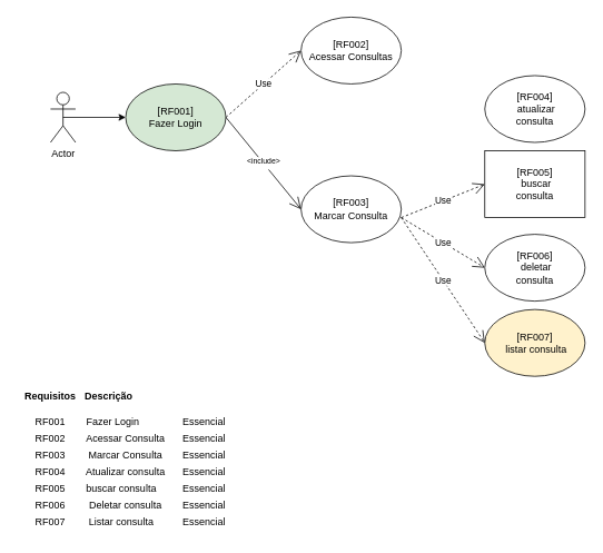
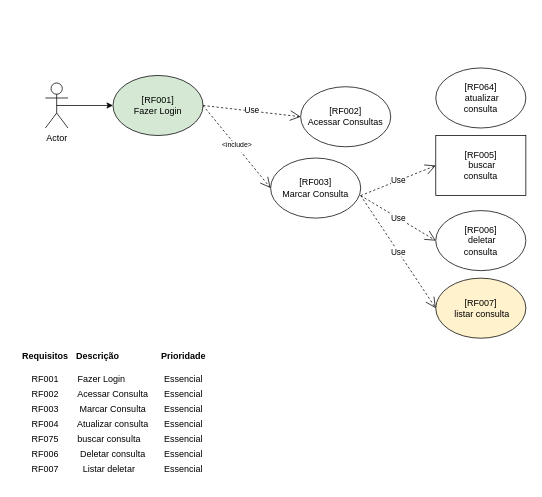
  <mxCell id="0" />
  <mxCell id="1" parent="0" />
  <mxCell id="2" style="edgeStyle=orthogonalEdgeStyle;rounded=0;orthogonalLoop=1;jettySize=auto;html=1;exitX=0.5;exitY=0.5;exitDx=0;exitDy=0;exitPerimeter=0;" edge="1" parent="1" source="3" target="4"><mxGeometry relative="1" as="geometry" /></mxCell>
  <mxCell id="3" value="Actor" style="shape=umlActor;verticalLabelPosition=bottom;verticalAlign=top;html=1;outlineConnect=0;" vertex="1" parent="1"><mxGeometry x="60" y="110" width="30" height="60" as="geometry" /></mxCell>
  <mxCell id="4" value="[RF001]&lt;br&gt;Fazer Login" style="ellipse;whiteSpace=wrap;html=1;fillColor=#d5e8d4;" vertex="1" parent="1"><mxGeometry x="150" y="100" width="120" height="80" as="geometry" /></mxCell>
- <mxCell id="5" value="[RF002]&lt;br&gt;Acessar Consultas" style="ellipse;whiteSpace=wrap;html=1;" vertex="1" parent="1"><mxGeometry x="360" y="20" width="120" height="80" as="geometry" /></mxCell>
+ <mxCell id="5" value="[RF002]&lt;br&gt;Acessar Consultas" style="ellipse;whiteSpace=wrap;html=1;" vertex="1" parent="1"><mxGeometry x="400" y="115" width="120" height="80" as="geometry" /></mxCell>
  <mxCell id="6" value="[RF003]&lt;br&gt;Marcar Consulta" style="ellipse;whiteSpace=wrap;html=1;" vertex="1" parent="1"><mxGeometry x="360" y="210" width="120" height="80" as="geometry" /></mxCell>
- <mxCell id="7" value="&lt;sup&gt;&amp;lt;include&amp;gt;&lt;/sup&gt;" style="endArrow=open;endSize=12;dashed=0;html=1;rounded=0;entryX=0;entryY=0.5;entryDx=0;entryDy=0;exitX=1;exitY=0.5;exitDx=0;exitDy=0;" edge="1" parent="1" source="4" target="6"><mxGeometry width="160" relative="1" as="geometry"><mxPoint x="270" y="179" as="sourcePoint" /><mxPoint x="430" y="179" as="targetPoint" /></mxGeometry></mxCell>
+ <mxCell id="7" value="&lt;sup&gt;&amp;lt;include&amp;gt;&lt;/sup&gt;" style="endArrow=open;endSize=12;dashed=1;html=1;rounded=0;entryX=0;entryY=0.5;entryDx=0;entryDy=0;exitX=1;exitY=0.5;exitDx=0;exitDy=0;" edge="1" parent="1" source="4" target="6"><mxGeometry width="160" relative="1" as="geometry"><mxPoint x="270" y="179" as="sourcePoint" /><mxPoint x="430" y="179" as="targetPoint" /></mxGeometry></mxCell>
  <mxCell id="8" value="Use" style="endArrow=open;endSize=12;dashed=1;html=1;rounded=0;entryX=0;entryY=0.5;entryDx=0;entryDy=0;" edge="1" parent="1" target="5"><mxGeometry width="160" relative="1" as="geometry"><mxPoint x="270" y="140" as="sourcePoint" /><mxPoint x="430" y="149.47" as="targetPoint" /><Array as="points" /></mxGeometry></mxCell>
  <mxCell id="9" value="Requisitos" style="text;align=center;fontStyle=1;verticalAlign=middle;spacingLeft=3;spacingRight=3;strokeColor=none;rotatable=0;points=[[0,0.5],[1,0.5]];portConstraint=eastwest;" vertex="1" parent="1"><mxGeometry x="20" y="460" width="80" height="26" as="geometry" /></mxCell>
  <mxCell id="10" value="Descrição" style="text;align=center;fontStyle=1;verticalAlign=middle;spacingLeft=3;spacingRight=3;strokeColor=none;rotatable=0;points=[[0,0.5],[1,0.5]];portConstraint=eastwest;" vertex="1" parent="1"><mxGeometry x="90" y="460" width="80" height="26" as="geometry" /></mxCell>
+ <mxCell id="11" value="Prioridade" style="text;align=center;fontStyle=1;verticalAlign=middle;spacingLeft=3;spacingRight=3;strokeColor=none;rotatable=0;points=[[0,0.5],[1,0.5]];portConstraint=eastwest;" vertex="1" parent="1"><mxGeometry x="204" y="460" width="80" height="26" as="geometry" /></mxCell>
  <mxCell id="12" value="RF001" style="text;html=1;strokeColor=none;fillColor=none;align=center;verticalAlign=middle;whiteSpace=wrap;rounded=0;" vertex="1" parent="1"><mxGeometry x="30" y="490" width="60" height="30" as="geometry" /></mxCell>
  <mxCell id="13" value="RF002" style="text;html=1;strokeColor=none;fillColor=none;align=center;verticalAlign=middle;whiteSpace=wrap;rounded=0;" vertex="1" parent="1"><mxGeometry x="30" y="510" width="60" height="30" as="geometry" /></mxCell>
  <mxCell id="14" value="RF003" style="text;html=1;strokeColor=none;fillColor=none;align=center;verticalAlign=middle;whiteSpace=wrap;rounded=0;" vertex="1" parent="1"><mxGeometry x="30" y="530" width="60" height="30" as="geometry" /></mxCell>
  <mxCell id="15" value="RF004" style="text;html=1;strokeColor=none;fillColor=none;align=center;verticalAlign=middle;whiteSpace=wrap;rounded=0;" vertex="1" parent="1"><mxGeometry x="30" y="550" width="60" height="30" as="geometry" /></mxCell>
  <mxCell id="16" value="RF007" style="text;html=1;strokeColor=none;fillColor=none;align=center;verticalAlign=middle;whiteSpace=wrap;rounded=0;" vertex="1" parent="1"><mxGeometry x="30" y="610" width="60" height="30" as="geometry" /></mxCell>
  <mxCell id="17" value="Fazer Login" style="text;html=1;strokeColor=none;fillColor=none;align=center;verticalAlign=middle;whiteSpace=wrap;rounded=0;" vertex="1" parent="1"><mxGeometry x="100" y="490" width="70" height="30" as="geometry" /></mxCell>
- <mxCell id="18" value="[RF004]&lt;br&gt;&amp;nbsp;atualizar&lt;br&gt;consulta" style="ellipse;whiteSpace=wrap;html=1;" vertex="1" parent="1"><mxGeometry x="580" y="90" width="120" height="80" as="geometry" /></mxCell>
+ <mxCell id="18" value="[RF064]&lt;br&gt;&amp;nbsp;atualizar&lt;br&gt;consulta" style="ellipse;whiteSpace=wrap;html=1;" vertex="1" parent="1"><mxGeometry x="580" y="90" width="120" height="80" as="geometry" /></mxCell>
  <mxCell id="19" value="[RF005]&lt;br&gt;&amp;nbsp;buscar&lt;br&gt;consulta" style="whiteSpace=wrap;html=1;rounded=0;" vertex="1" parent="1"><mxGeometry x="580" y="180" width="120" height="80" as="geometry" /></mxCell>
  <mxCell id="20" value="[RF006]&lt;br&gt;&amp;nbsp;deletar&lt;br&gt;consulta" style="ellipse;whiteSpace=wrap;html=1;" vertex="1" parent="1"><mxGeometry x="580" y="280" width="120" height="80" as="geometry" /></mxCell>
  <mxCell id="21" value="Use" style="endArrow=open;endSize=12;dashed=1;html=1;rounded=0;entryX=0;entryY=0.5;entryDx=0;entryDy=0;" edge="1" parent="1" target="19"><mxGeometry width="160" relative="1" as="geometry"><mxPoint x="480" y="260" as="sourcePoint" /><mxPoint x="580" y="240" as="targetPoint" /></mxGeometry></mxCell>
  <mxCell id="22" value="Use" style="endArrow=open;endSize=12;dashed=1;html=1;rounded=0;entryX=0;entryY=0.5;entryDx=0;entryDy=0;" edge="1" parent="1" target="20"><mxGeometry width="160" relative="1" as="geometry"><mxPoint x="480" y="260" as="sourcePoint" /><mxPoint x="620" y="180" as="targetPoint" /></mxGeometry></mxCell>
- <mxCell id="23" value="RF005" style="text;html=1;strokeColor=none;fillColor=none;align=center;verticalAlign=middle;whiteSpace=wrap;rounded=0;" vertex="1" parent="1"><mxGeometry x="30" y="570" width="60" height="30" as="geometry" /></mxCell>
+ <mxCell id="23" value="RF075" style="text;html=1;strokeColor=none;fillColor=none;align=center;verticalAlign=middle;whiteSpace=wrap;rounded=0;" vertex="1" parent="1"><mxGeometry x="30" y="570" width="60" height="30" as="geometry" /></mxCell>
  <mxCell id="24" value="RF006" style="text;html=1;strokeColor=none;fillColor=none;align=center;verticalAlign=middle;whiteSpace=wrap;rounded=0;" vertex="1" parent="1"><mxGeometry x="30" y="590" width="60" height="30" as="geometry" /></mxCell>
  <mxCell id="25" value="Acessar Consulta" style="text;html=1;strokeColor=none;fillColor=none;align=center;verticalAlign=middle;whiteSpace=wrap;rounded=0;" vertex="1" parent="1"><mxGeometry x="100" y="510" width="100" height="30" as="geometry" /></mxCell>
  <mxCell id="26" value="Marcar Consulta" style="text;html=1;strokeColor=none;fillColor=none;align=center;verticalAlign=middle;whiteSpace=wrap;rounded=0;" vertex="1" parent="1"><mxGeometry x="100" y="530" width="100" height="30" as="geometry" /></mxCell>
  <mxCell id="27" value="Atualizar consulta" style="text;html=1;strokeColor=none;fillColor=none;align=center;verticalAlign=middle;whiteSpace=wrap;rounded=0;" vertex="1" parent="1"><mxGeometry x="100" y="550" width="100" height="30" as="geometry" /></mxCell>
  <mxCell id="28" value="buscar consulta" style="text;html=1;strokeColor=none;fillColor=none;align=center;verticalAlign=middle;whiteSpace=wrap;rounded=0;" vertex="1" parent="1"><mxGeometry x="100" y="570" width="90" height="30" as="geometry" /></mxCell>
  <mxCell id="29" value="Deletar consulta" style="text;html=1;strokeColor=none;fillColor=none;align=center;verticalAlign=middle;whiteSpace=wrap;rounded=0;" vertex="1" parent="1"><mxGeometry x="100" y="590" width="100" height="30" as="geometry" /></mxCell>
- <mxCell id="30" value="Listar consulta" style="text;html=1;strokeColor=none;fillColor=none;align=center;verticalAlign=middle;whiteSpace=wrap;rounded=0;" vertex="1" parent="1"><mxGeometry x="100" y="610" width="90" height="30" as="geometry" /></mxCell>
+ <mxCell id="30" value="Listar deletar" style="text;html=1;strokeColor=none;fillColor=none;align=center;verticalAlign=middle;whiteSpace=wrap;rounded=0;" vertex="1" parent="1"><mxGeometry x="100" y="610" width="90" height="30" as="geometry" /></mxCell>
  <mxCell id="31" value="[RF007]&lt;br&gt;&amp;nbsp;listar consulta" style="ellipse;whiteSpace=wrap;html=1;fillColor=#fff2cc;" vertex="1" parent="1"><mxGeometry x="580" y="370" width="120" height="80" as="geometry" /></mxCell>
  <mxCell id="32" value="Use" style="endArrow=open;endSize=12;dashed=1;html=1;rounded=0;entryX=0;entryY=0.5;entryDx=0;entryDy=0;" edge="1" parent="1" target="31"><mxGeometry width="160" relative="1" as="geometry"><mxPoint x="480" y="260" as="sourcePoint" /><mxPoint x="550" y="450" as="targetPoint" /></mxGeometry></mxCell>
  <mxCell id="33" value="Essencial" style="text;html=1;strokeColor=none;fillColor=none;align=center;verticalAlign=middle;whiteSpace=wrap;rounded=0;" vertex="1" parent="1"><mxGeometry x="214" y="490" width="60" height="30" as="geometry" /></mxCell>
  <mxCell id="34" value="Essencial" style="text;html=1;strokeColor=none;fillColor=none;align=center;verticalAlign=middle;whiteSpace=wrap;rounded=0;" vertex="1" parent="1"><mxGeometry x="214" y="510" width="60" height="30" as="geometry" /></mxCell>
  <mxCell id="35" value="Essencial" style="text;html=1;strokeColor=none;fillColor=none;align=center;verticalAlign=middle;whiteSpace=wrap;rounded=0;" vertex="1" parent="1"><mxGeometry x="214" y="610" width="60" height="30" as="geometry" /></mxCell>
  <mxCell id="36" value="Essencial" style="text;html=1;strokeColor=none;fillColor=none;align=center;verticalAlign=middle;whiteSpace=wrap;rounded=0;" vertex="1" parent="1"><mxGeometry x="214" y="530" width="60" height="30" as="geometry" /></mxCell>
  <mxCell id="37" value="Essencial" style="text;html=1;strokeColor=none;fillColor=none;align=center;verticalAlign=middle;whiteSpace=wrap;rounded=0;" vertex="1" parent="1"><mxGeometry x="214" y="550" width="60" height="30" as="geometry" /></mxCell>
  <mxCell id="38" value="Essencial" style="text;html=1;strokeColor=none;fillColor=none;align=center;verticalAlign=middle;whiteSpace=wrap;rounded=0;" vertex="1" parent="1"><mxGeometry x="214" y="570" width="60" height="30" as="geometry" /></mxCell>
  <mxCell id="39" value="Essencial" style="text;html=1;strokeColor=none;fillColor=none;align=center;verticalAlign=middle;whiteSpace=wrap;rounded=0;" vertex="1" parent="1"><mxGeometry x="214" y="590" width="60" height="30" as="geometry" /></mxCell>
